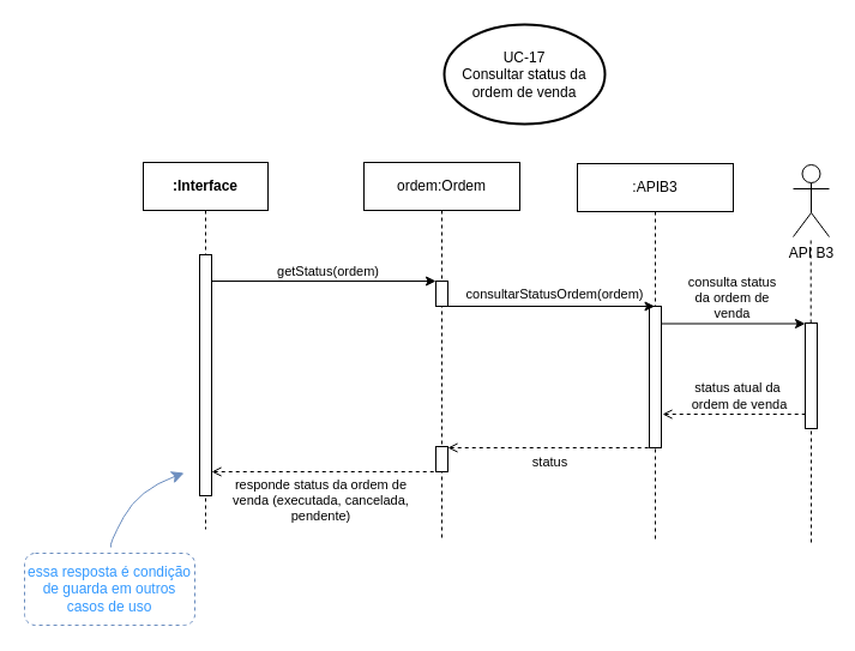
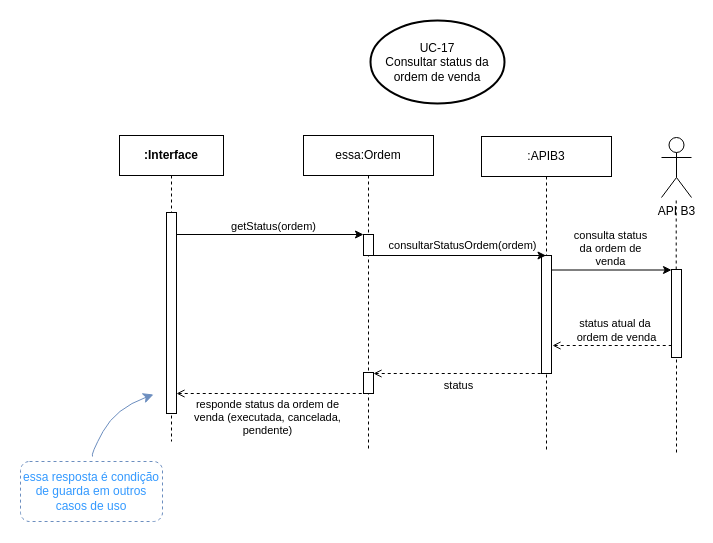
  <mxCell id="0" />
  <mxCell id="1" parent="0" />
  <mxCell id="2" value=":APIB3" style="shape=umlLifeline;perimeter=lifelinePerimeter;whiteSpace=wrap;html=1;container=1;dropTarget=0;collapsible=0;recursiveResize=0;outlineConnect=0;portConstraint=eastwest;newEdgeStyle={&quot;curved&quot;:0,&quot;rounded&quot;:0};" vertex="1" parent="1"><mxGeometry x="481" y="136" width="130" height="314" as="geometry" /></mxCell>
  <mxCell id="3" value="" style="html=1;points=[[0,0,0,0,5],[0,1,0,0,-5],[1,0,0,0,5],[1,1,0,0,-5]];perimeter=orthogonalPerimeter;outlineConnect=0;targetShapes=umlLifeline;portConstraint=eastwest;newEdgeStyle={&quot;curved&quot;:0,&quot;rounded&quot;:0};" vertex="1" parent="2"><mxGeometry x="60" y="119" width="10" height="118" as="geometry" /></mxCell>
- <mxCell id="4" value="ordem:Ordem" style="shape=umlLifeline;perimeter=lifelinePerimeter;whiteSpace=wrap;html=1;container=1;dropTarget=0;collapsible=0;recursiveResize=0;outlineConnect=0;portConstraint=eastwest;newEdgeStyle={&quot;curved&quot;:0,&quot;rounded&quot;:0};" vertex="1" parent="1"><mxGeometry x="303" y="135" width="130" height="314" as="geometry" /></mxCell>
+ <mxCell id="4" value="essa:Ordem" style="shape=umlLifeline;perimeter=lifelinePerimeter;whiteSpace=wrap;html=1;container=1;dropTarget=0;collapsible=0;recursiveResize=0;outlineConnect=0;portConstraint=eastwest;newEdgeStyle={&quot;curved&quot;:0,&quot;rounded&quot;:0};" vertex="1" parent="1"><mxGeometry x="303" y="135" width="130" height="314" as="geometry" /></mxCell>
  <mxCell id="5" value="" style="html=1;points=[[0,0,0,0,5],[0,1,0,0,-5],[1,0,0,0,5],[1,1,0,0,-5]];perimeter=orthogonalPerimeter;outlineConnect=0;targetShapes=umlLifeline;portConstraint=eastwest;newEdgeStyle={&quot;curved&quot;:0,&quot;rounded&quot;:0};" vertex="1" parent="4"><mxGeometry x="60" y="99" width="10" height="21" as="geometry" /></mxCell>
  <mxCell id="6" value="" style="html=1;points=[[0,0,0,0,5],[0,1,0,0,-5],[1,0,0,0,5],[1,1,0,0,-5]];perimeter=orthogonalPerimeter;outlineConnect=0;targetShapes=umlLifeline;portConstraint=eastwest;newEdgeStyle={&quot;curved&quot;:0,&quot;rounded&quot;:0};" vertex="1" parent="4"><mxGeometry x="60" y="237" width="10" height="21" as="geometry" /></mxCell>
  <mxCell id="7" value="API B3" style="shape=umlActor;verticalLabelPosition=bottom;verticalAlign=top;html=1;" vertex="1" parent="1"><mxGeometry x="661" y="137" width="30" height="60" as="geometry" /></mxCell>
  <mxCell id="8" value="" style="endArrow=none;dashed=1;html=1;rounded=0;" edge="1" parent="1" source="10"><mxGeometry width="50" height="50" relative="1" as="geometry"><mxPoint x="675.99" y="477" as="sourcePoint" /><mxPoint x="675.71" y="197" as="targetPoint" /></mxGeometry></mxCell>
  <mxCell id="9" value="" style="endArrow=none;dashed=1;html=1;rounded=0;" edge="1" parent="1" target="10"><mxGeometry width="50" height="50" relative="1" as="geometry"><mxPoint x="676" y="452" as="sourcePoint" /><mxPoint x="675.71" y="197" as="targetPoint" /></mxGeometry></mxCell>
  <mxCell id="10" value="" style="html=1;points=[[0,0,0,0,5],[0,1,0,0,-5],[1,0,0,0,5],[1,1,0,0,-5]];perimeter=orthogonalPerimeter;outlineConnect=0;targetShapes=umlLifeline;portConstraint=eastwest;newEdgeStyle={&quot;curved&quot;:0,&quot;rounded&quot;:0};" vertex="1" parent="1"><mxGeometry x="671" y="269" width="10" height="88" as="geometry" /></mxCell>
  <mxCell id="11" value="" style="endArrow=classic;html=1;rounded=0;" edge="1" parent="1" target="5"><mxGeometry width="50" height="50" relative="1" as="geometry"><mxPoint x="176" y="234" as="sourcePoint" /><mxPoint x="312.5" y="234" as="targetPoint" /></mxGeometry></mxCell>
  <mxCell id="12" value="getStatus(ordem)" style="edgeLabel;html=1;align=center;verticalAlign=middle;resizable=0;points=[];" vertex="1" connectable="0" parent="11"><mxGeometry x="0.153" relative="1" as="geometry"><mxPoint x="-12" y="-9" as="offset" /></mxGeometry></mxCell>
  <mxCell id="13" value="" style="endArrow=classic;html=1;rounded=0;" edge="1" parent="1" target="2"><mxGeometry width="50" height="50" relative="1" as="geometry"><mxPoint x="373" y="255" as="sourcePoint" /><mxPoint x="652.5" y="255" as="targetPoint" /></mxGeometry></mxCell>
  <mxCell id="14" value="consultarStatusOrdem(ordem)" style="edgeLabel;html=1;align=center;verticalAlign=middle;resizable=0;points=[];" vertex="1" connectable="0" parent="13"><mxGeometry x="-0.508" y="1" relative="1" as="geometry"><mxPoint x="46" y="-10" as="offset" /></mxGeometry></mxCell>
  <mxCell id="15" value="" style="endArrow=classic;html=1;rounded=0;" edge="1" parent="1"><mxGeometry width="50" height="50" relative="1" as="geometry"><mxPoint x="551" y="269.5" as="sourcePoint" /><mxPoint x="671" y="269.5" as="targetPoint" /></mxGeometry></mxCell>
  <mxCell id="16" value="consulta status&lt;div&gt;da ordem de&lt;/div&gt;&lt;div&gt;venda&lt;/div&gt;" style="edgeLabel;html=1;align=center;verticalAlign=middle;resizable=0;points=[];" vertex="1" connectable="0" parent="15"><mxGeometry x="0.12" relative="1" as="geometry"><mxPoint x="-9" y="-22" as="offset" /></mxGeometry></mxCell>
  <mxCell id="17" value="" style="endArrow=none;html=1;rounded=0;startArrow=open;startFill=0;endFill=0;dashed=1;" edge="1" parent="1"><mxGeometry width="50" height="50" relative="1" as="geometry"><mxPoint x="552" y="345" as="sourcePoint" /><mxPoint x="672" y="345" as="targetPoint" /></mxGeometry></mxCell>
  <mxCell id="18" value="status atual da&amp;nbsp;&lt;div&gt;ordem de venda&lt;/div&gt;" style="edgeLabel;html=1;align=center;verticalAlign=middle;resizable=0;points=[];" vertex="1" connectable="0" parent="17"><mxGeometry x="0.12" relative="1" as="geometry"><mxPoint x="-4" y="-16" as="offset" /></mxGeometry></mxCell>
  <mxCell id="19" value="" style="endArrow=none;html=1;rounded=0;startArrow=open;startFill=0;endFill=0;dashed=1;" edge="1" parent="1" source="6"><mxGeometry width="50" height="50" relative="1" as="geometry"><mxPoint x="433" y="373" as="sourcePoint" /><mxPoint x="543.5" y="373" as="targetPoint" /></mxGeometry></mxCell>
  <mxCell id="20" value="status" style="edgeLabel;html=1;align=center;verticalAlign=middle;resizable=0;points=[];" vertex="1" connectable="0" parent="19"><mxGeometry x="-0.356" y="2" relative="1" as="geometry"><mxPoint x="29" y="13" as="offset" /></mxGeometry></mxCell>
  <mxCell id="21" value="&lt;b&gt;:Interface&lt;/b&gt;" style="shape=umlLifeline;perimeter=lifelinePerimeter;whiteSpace=wrap;html=1;container=0;dropTarget=0;collapsible=0;recursiveResize=0;outlineConnect=0;portConstraint=eastwest;newEdgeStyle={&quot;edgeStyle&quot;:&quot;elbowEdgeStyle&quot;,&quot;elbow&quot;:&quot;vertical&quot;,&quot;curved&quot;:0,&quot;rounded&quot;:0};" vertex="1" parent="1"><mxGeometry x="119" y="135" width="104" height="306" as="geometry" /></mxCell>
  <mxCell id="22" value="" style="html=1;points=[];perimeter=orthogonalPerimeter;outlineConnect=0;targetShapes=umlLifeline;portConstraint=eastwest;newEdgeStyle={&quot;edgeStyle&quot;:&quot;elbowEdgeStyle&quot;,&quot;elbow&quot;:&quot;vertical&quot;,&quot;curved&quot;:0,&quot;rounded&quot;:0};" vertex="1" parent="21"><mxGeometry x="47" y="77" width="10" height="201" as="geometry" /></mxCell>
  <mxCell id="23" value="" style="endArrow=none;html=1;rounded=0;startArrow=open;startFill=0;endFill=0;dashed=1;" edge="1" parent="1" source="22"><mxGeometry width="50" height="50" relative="1" as="geometry"><mxPoint x="229" y="393" as="sourcePoint" /><mxPoint x="364.5" y="393" as="targetPoint" /></mxGeometry></mxCell>
  <mxCell id="24" value="responde status da ordem de&lt;div&gt;venda (executada, cancelada,&lt;/div&gt;&lt;div&gt;pendente)&lt;/div&gt;" style="edgeLabel;html=1;align=center;verticalAlign=middle;resizable=0;points=[];" vertex="1" connectable="0" parent="23"><mxGeometry x="-0.356" y="2" relative="1" as="geometry"><mxPoint x="29" y="25" as="offset" /></mxGeometry></mxCell>
  <mxCell id="25" value="UC-17&lt;div&gt;&lt;span style=&quot;background-color: initial;&quot;&gt;Consultar status da ordem de venda&lt;/span&gt;&lt;/div&gt;" style="strokeWidth=2;html=1;shape=mxgraph.flowchart.start_1;whiteSpace=wrap;" vertex="1" parent="1"><mxGeometry x="370" y="20" width="134" height="83" as="geometry" /></mxCell>
  <mxCell id="26" value="" style="endArrow=classic;html=1;rounded=0;fontSize=12;startSize=8;endSize=8;curved=1;endFill=1;fillColor=#dae8fc;strokeColor=#6c8ebf;" edge="1" parent="1"><mxGeometry width="50" height="50" relative="1" as="geometry"><mxPoint x="92" y="456" as="sourcePoint" /><mxPoint x="153" y="394" as="targetPoint" /><Array as="points"><mxPoint x="90" y="454" /><mxPoint x="115" y="408" /></Array></mxGeometry></mxCell>
  <mxCell id="27" value="&lt;font color=&quot;#3399ff&quot;&gt;essa resposta é condição de guarda em outros casos&amp;nbsp;&lt;/font&gt;&lt;span style=&quot;color: rgb(51, 153, 255); background-color: initial;&quot;&gt;de uso&lt;/span&gt;" style="rounded=1;whiteSpace=wrap;html=1;dashed=1;fillColor=none;strokeColor=#6c8ebf;" vertex="1" parent="1"><mxGeometry x="20" y="461" width="142" height="60" as="geometry" /></mxCell>
